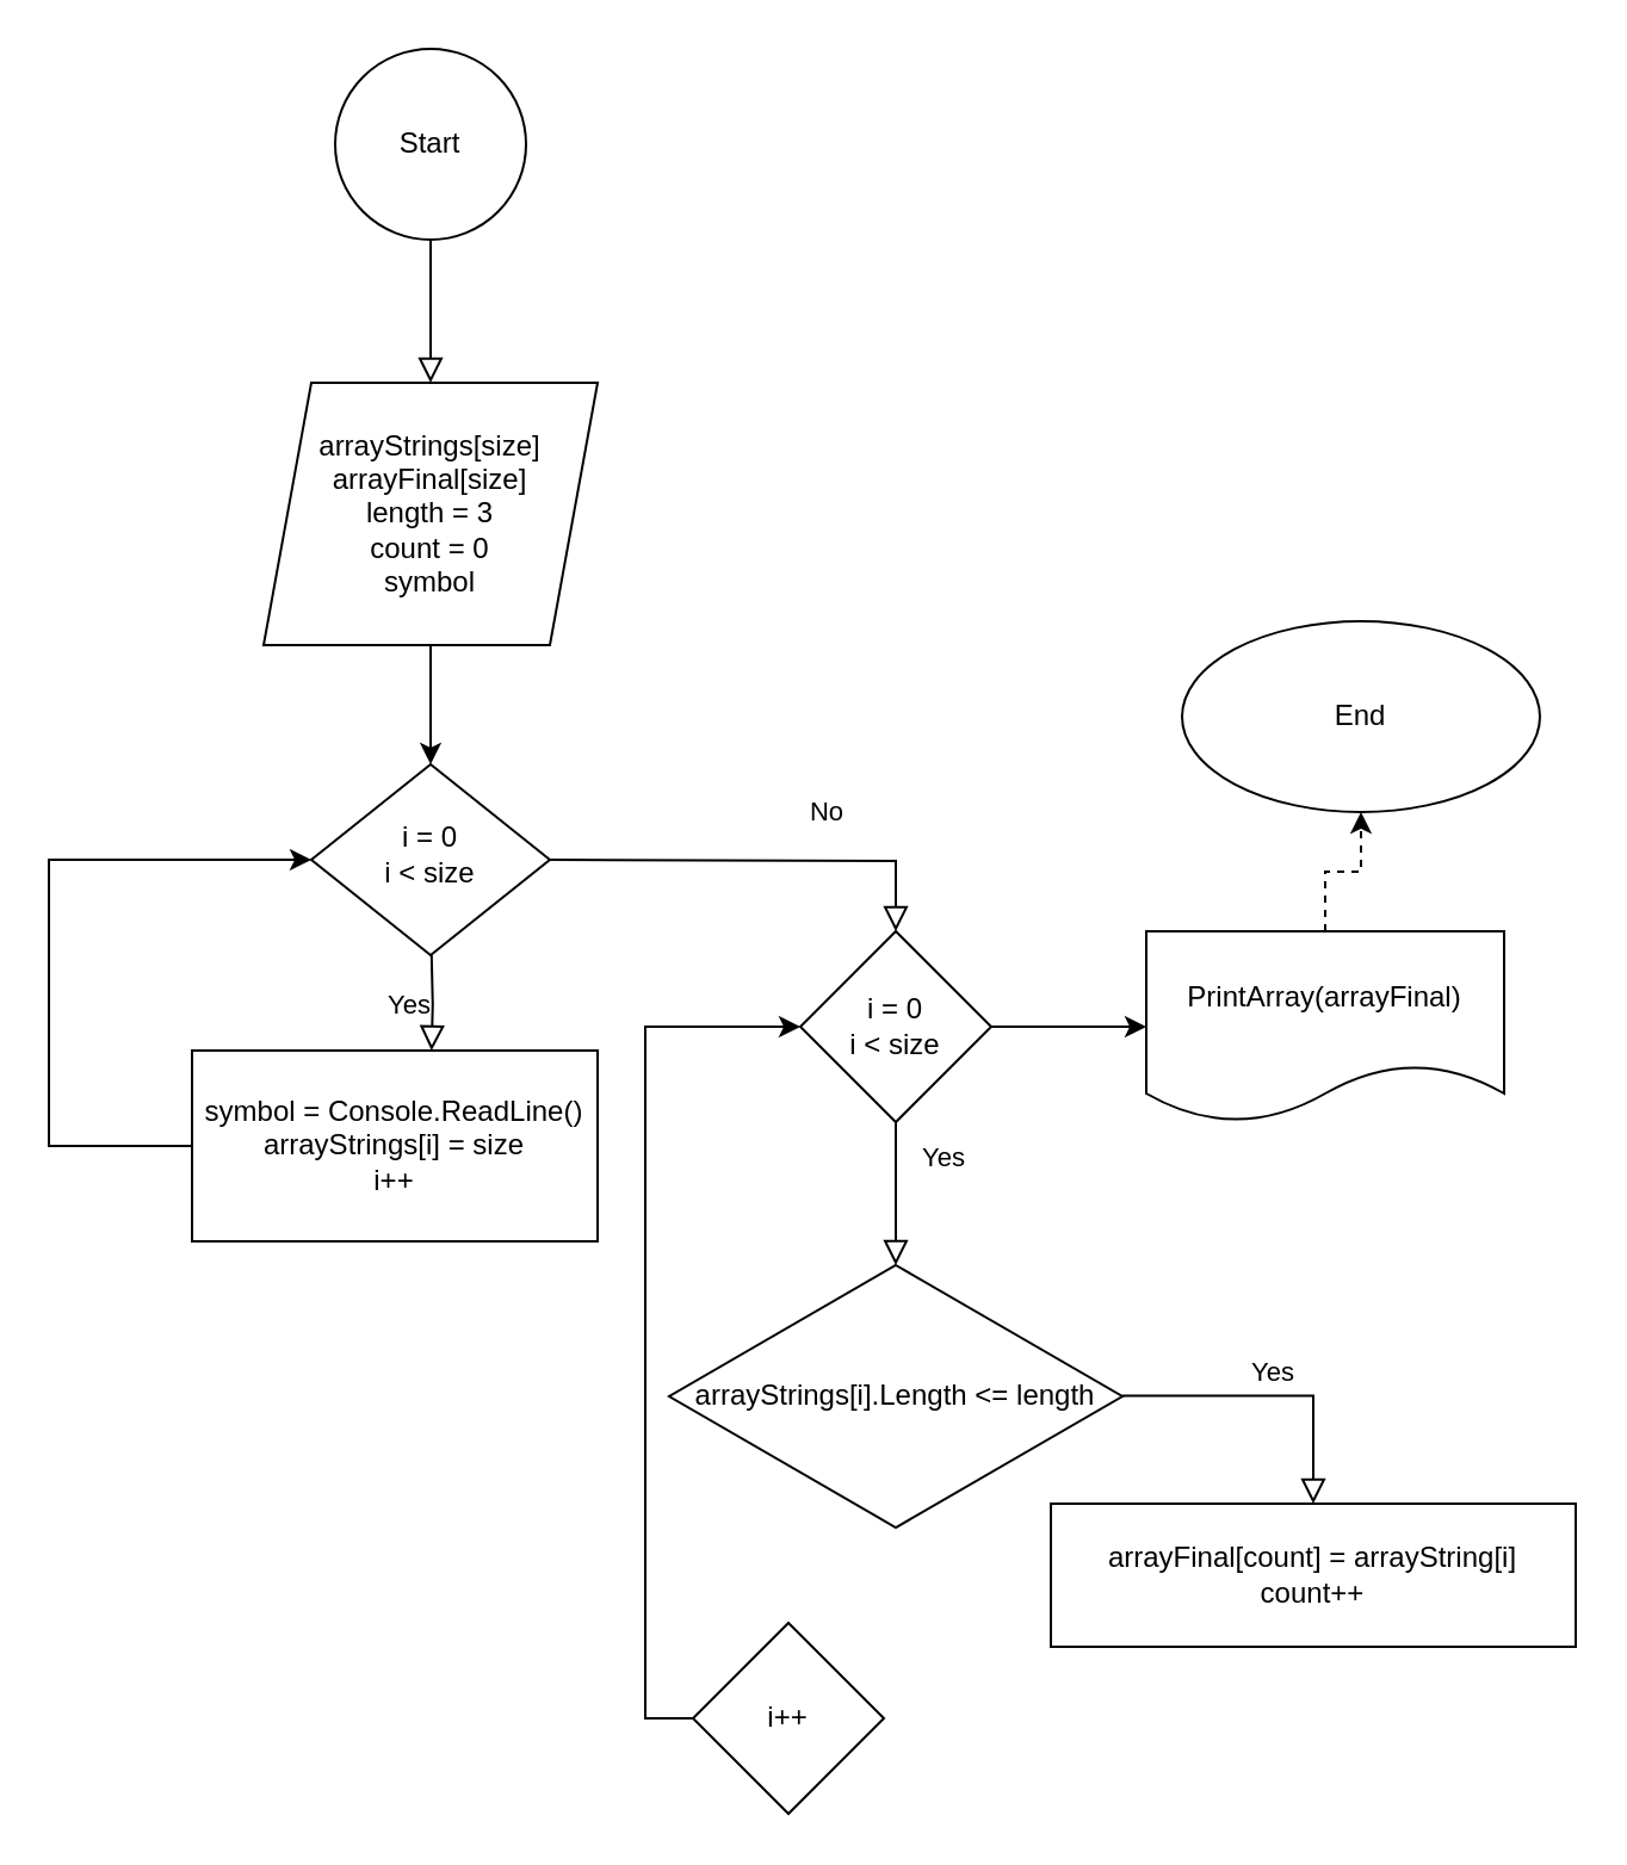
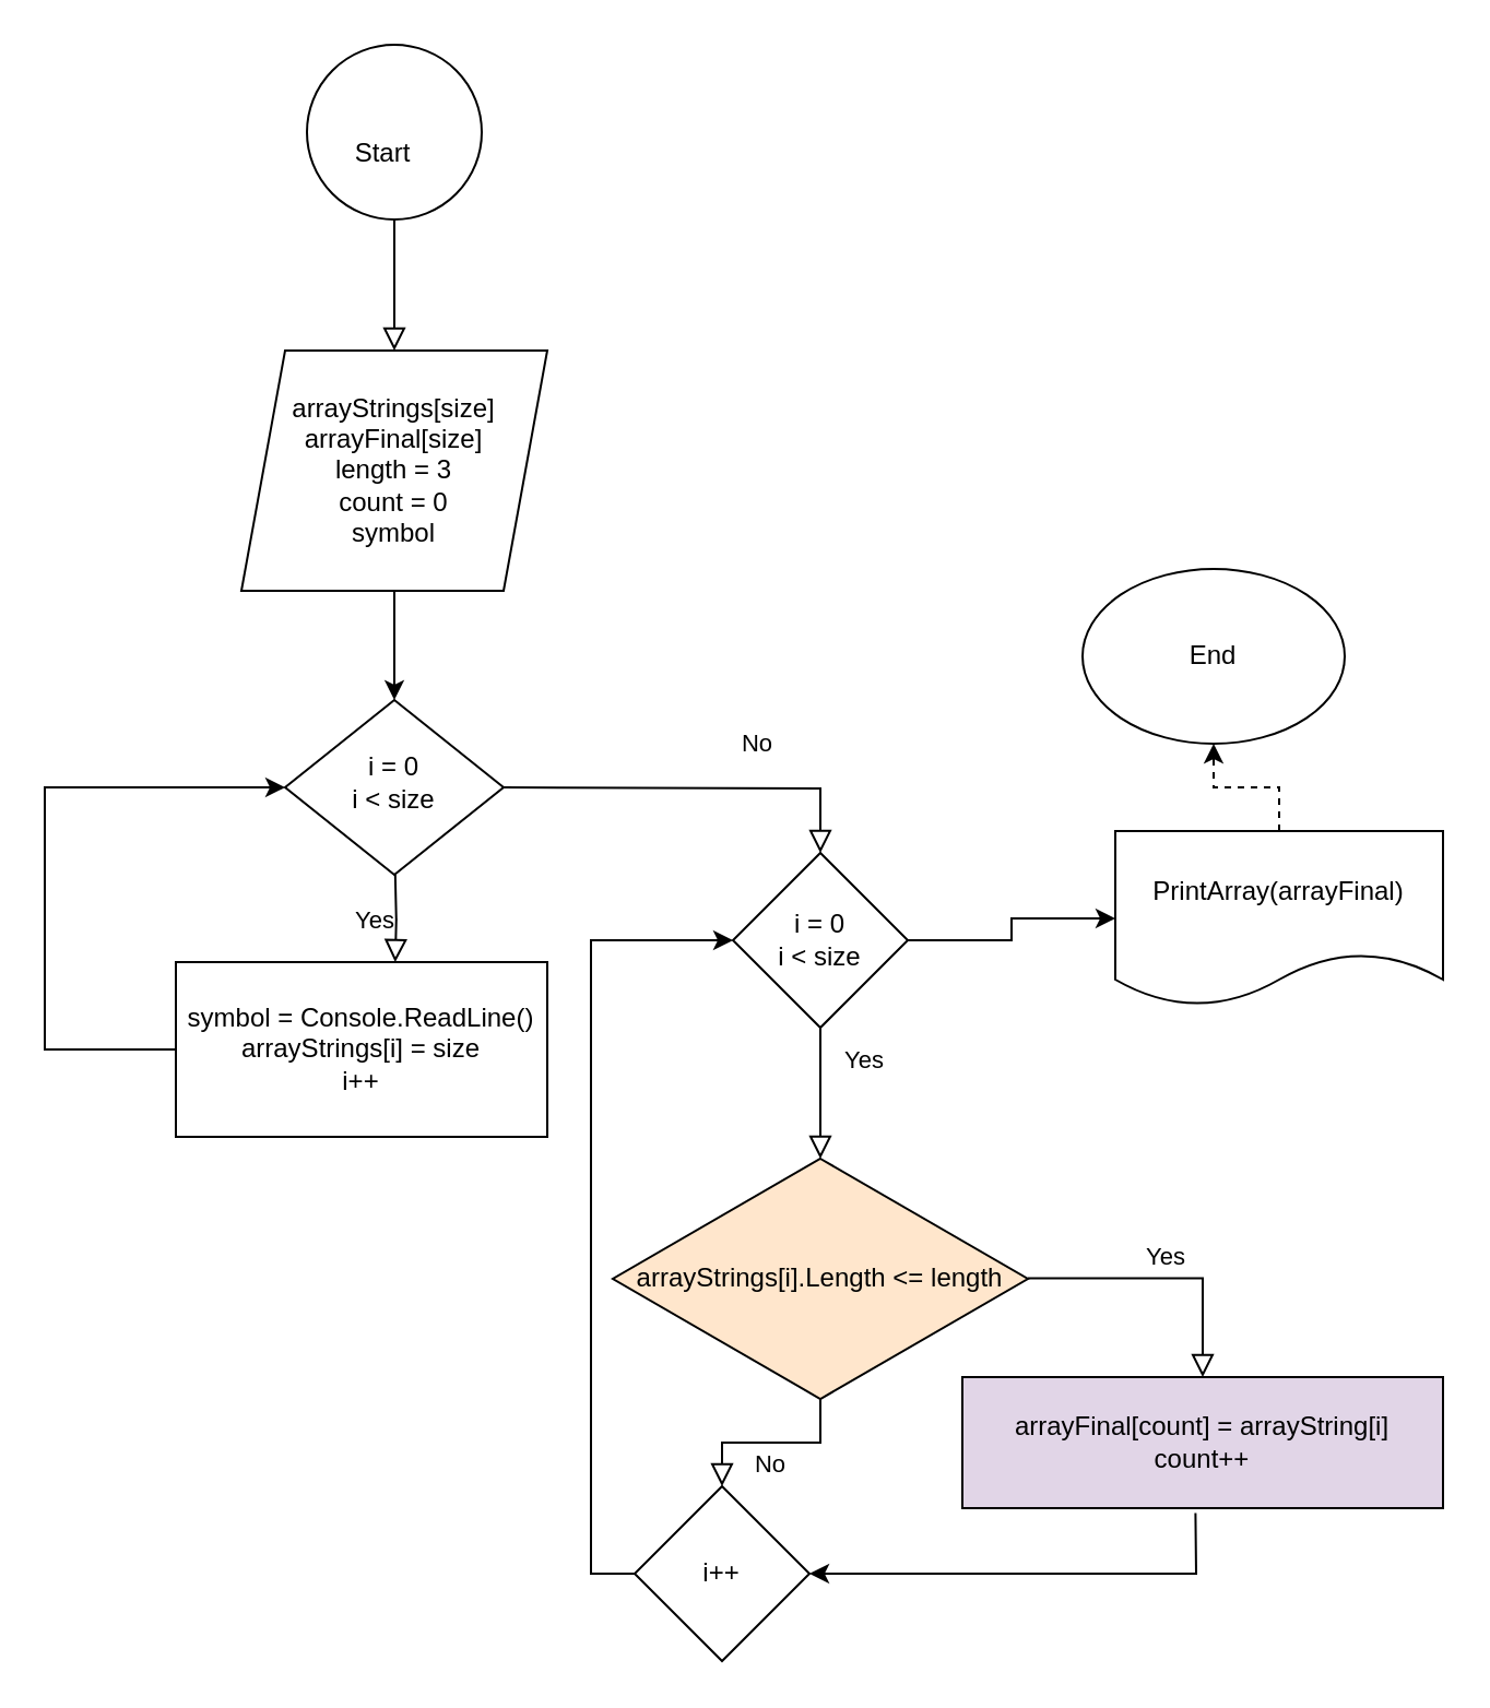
  <mxCell id="0" />
  <mxCell id="1" parent="0" />
  <mxCell id="2" value="" style="rounded=0;html=1;jettySize=auto;orthogonalLoop=1;fontSize=11;endArrow=block;endFill=0;endSize=8;strokeWidth=1;shadow=0;labelBackgroundColor=none;edgeStyle=orthogonalEdgeStyle;" parent="1" edge="1"><mxGeometry relative="1" as="geometry"><mxPoint x="180" y="100" as="sourcePoint" /><mxPoint x="180" y="160" as="targetPoint" /></mxGeometry></mxCell>
  <mxCell id="3" value="Yes" style="rounded=0;html=1;jettySize=auto;orthogonalLoop=1;fontSize=11;endArrow=block;endFill=0;endSize=8;strokeWidth=1;shadow=0;labelBackgroundColor=none;edgeStyle=orthogonalEdgeStyle;" parent="1" edge="1"><mxGeometry y="10" relative="1" as="geometry"><mxPoint as="offset" /><mxPoint x="180.41" y="400" as="sourcePoint" /><mxPoint x="180.41" y="440" as="targetPoint" /></mxGeometry></mxCell>
+ <mxCell id="4" value="No" style="edgeStyle=orthogonalEdgeStyle;rounded=0;html=1;jettySize=auto;orthogonalLoop=1;fontSize=11;endArrow=block;endFill=0;endSize=8;strokeWidth=1;shadow=0;labelBackgroundColor=none;exitX=0.5;exitY=1;exitDx=0;exitDy=0;" parent="1" source="17" target="18" edge="1"><mxGeometry y="10" relative="1" as="geometry"><mxPoint as="offset" /><mxPoint x="360" y="680" as="sourcePoint" /><mxPoint x="360" y="680" as="targetPoint" /></mxGeometry></mxCell>
  <mxCell id="5" value="i = 0&lt;br&gt;i &amp;lt; size" style="rhombus;whiteSpace=wrap;html=1;shadow=0;fontFamily=Helvetica;fontSize=12;align=center;strokeWidth=1;spacing=6;spacingTop=-4;" parent="1" vertex="1"><mxGeometry x="130" y="320" width="100" height="80" as="geometry" /></mxCell>
  <mxCell id="6" value="No" style="rounded=0;html=1;jettySize=auto;orthogonalLoop=1;fontSize=11;endArrow=block;endFill=0;endSize=8;strokeWidth=1;shadow=0;labelBackgroundColor=none;edgeStyle=orthogonalEdgeStyle;" parent="1" target="15" edge="1"><mxGeometry x="0.333" y="20" relative="1" as="geometry"><mxPoint as="offset" /><mxPoint x="230" y="360" as="sourcePoint" /><mxPoint x="350" y="380" as="targetPoint" /></mxGeometry></mxCell>
  <mxCell id="7" value="Yes" style="edgeStyle=orthogonalEdgeStyle;rounded=0;html=1;jettySize=auto;orthogonalLoop=1;fontSize=11;endArrow=block;endFill=0;endSize=8;strokeWidth=1;shadow=0;labelBackgroundColor=none;" parent="1" target="20" edge="1"><mxGeometry y="10" relative="1" as="geometry"><mxPoint as="offset" /><mxPoint x="470" y="584.8" as="sourcePoint" /><mxPoint x="580" y="640" as="targetPoint" /><Array as="points"><mxPoint x="550" y="585" /></Array></mxGeometry></mxCell>
  <mxCell id="8" value="" style="ellipse;whiteSpace=wrap;html=1;aspect=fixed;" parent="1" vertex="1"><mxGeometry x="140" y="20" width="80" height="80" as="geometry" /></mxCell>
- <mxCell id="9" value="Start" style="text;html=1;strokeColor=none;fillColor=none;align=center;verticalAlign=middle;whiteSpace=wrap;rounded=0;" parent="1" vertex="1"><mxGeometry x="150" y="45" width="60" height="30" as="geometry" /></mxCell>
+ <mxCell id="9" value="Start" style="text;html=1;strokeColor=none;fillColor=none;align=center;verticalAlign=middle;whiteSpace=wrap;rounded=0;" parent="1" vertex="1"><mxGeometry x="145" y="55" width="60" height="30" as="geometry" /></mxCell>
  <mxCell id="10" value="arrayStrings[size]&lt;br&gt;arrayFinal[size]&lt;br&gt;length = 3&lt;br&gt;count = 0&lt;br&gt;symbol" style="shape=parallelogram;perimeter=parallelogramPerimeter;whiteSpace=wrap;html=1;fixedSize=1;" parent="1" vertex="1"><mxGeometry x="110" y="160" width="140" height="110" as="geometry" /></mxCell>
  <mxCell id="11" value="" style="endArrow=classic;html=1;rounded=0;exitX=0.5;exitY=1;exitDx=0;exitDy=0;" parent="1" source="10" edge="1"><mxGeometry width="50" height="50" relative="1" as="geometry"><mxPoint x="100" y="430" as="sourcePoint" /><mxPoint x="180" y="320" as="targetPoint" /></mxGeometry></mxCell>
  <mxCell id="12" value="symbol = Console.ReadLine()&lt;br&gt;arrayStrings[i] = size&lt;br&gt;i++" style="rounded=0;whiteSpace=wrap;html=1;" parent="1" vertex="1"><mxGeometry x="80" y="440" width="170" height="80" as="geometry" /></mxCell>
  <mxCell id="13" value="" style="endArrow=classic;html=1;rounded=0;exitX=0;exitY=0.5;exitDx=0;exitDy=0;entryX=0;entryY=0.5;entryDx=0;entryDy=0;" parent="1" source="12" target="5" edge="1"><mxGeometry width="50" height="50" relative="1" as="geometry"><mxPoint x="230" y="280" as="sourcePoint" /><mxPoint x="280" y="230" as="targetPoint" /><Array as="points"><mxPoint x="20" y="480" /><mxPoint x="20" y="360" /></Array></mxGeometry></mxCell>
  <mxCell id="14" style="edgeStyle=orthogonalEdgeStyle;rounded=0;orthogonalLoop=1;jettySize=auto;html=1;" parent="1" source="15" target="23" edge="1"><mxGeometry relative="1" as="geometry"><mxPoint x="540" y="430" as="targetPoint" /></mxGeometry></mxCell>
  <mxCell id="15" value="i = 0&lt;br&gt;i &amp;lt; size" style="rhombus;whiteSpace=wrap;html=1;" parent="1" vertex="1"><mxGeometry x="335" y="390" width="80" height="80" as="geometry" /></mxCell>
  <mxCell id="16" value="Yes" style="rounded=0;html=1;jettySize=auto;orthogonalLoop=1;fontSize=11;endArrow=block;endFill=0;endSize=8;strokeWidth=1;shadow=0;labelBackgroundColor=none;edgeStyle=orthogonalEdgeStyle;exitX=0.5;exitY=1;exitDx=0;exitDy=0;" parent="1" source="15" target="17" edge="1"><mxGeometry x="-0.5" y="20" relative="1" as="geometry"><mxPoint as="offset" /><mxPoint x="359.86" y="470" as="sourcePoint" /><mxPoint x="359.86" y="510" as="targetPoint" /></mxGeometry></mxCell>
- <mxCell id="17" value="arrayStrings[i].Length &amp;lt;= length" style="rhombus;whiteSpace=wrap;html=1;" parent="1" vertex="1"><mxGeometry x="280" y="530" width="190" height="110" as="geometry" /></mxCell>
+ <mxCell id="17" value="arrayStrings[i].Length &amp;lt;= length" style="rhombus;whiteSpace=wrap;html=1;fillColor=#ffe6cc;" parent="1" vertex="1"><mxGeometry x="280" y="530" width="190" height="110" as="geometry" /></mxCell>
  <mxCell id="18" value="i++" style="rhombus;whiteSpace=wrap;html=1;" parent="1" vertex="1"><mxGeometry x="290" y="680" width="80" height="80" as="geometry" /></mxCell>
  <mxCell id="19" value="" style="endArrow=classic;html=1;rounded=0;exitX=0;exitY=0.5;exitDx=0;exitDy=0;entryX=0;entryY=0.5;entryDx=0;entryDy=0;" parent="1" source="18" target="15" edge="1"><mxGeometry width="50" height="50" relative="1" as="geometry"><mxPoint x="250" y="745" as="sourcePoint" /><mxPoint x="240" y="540" as="targetPoint" /><Array as="points"><mxPoint x="270" y="720" /><mxPoint x="270" y="600" /><mxPoint x="270" y="430" /></Array></mxGeometry></mxCell>
- <mxCell id="20" value="arrayFinal[count] = arrayString[i]&lt;br&gt;count++" style="rounded=0;whiteSpace=wrap;html=1;" parent="1" vertex="1"><mxGeometry x="440" y="630" width="220" height="60" as="geometry" /></mxCell>
+ <mxCell id="20" value="arrayFinal[count] = arrayString[i]&lt;br&gt;count++" style="rounded=0;whiteSpace=wrap;html=1;fillColor=#e1d5e7;" parent="1" vertex="1"><mxGeometry x="440" y="630" width="220" height="60" as="geometry" /></mxCell>
+ <mxCell id="21" value="" style="endArrow=classic;html=1;rounded=0;exitX=0.485;exitY=1.038;exitDx=0;exitDy=0;exitPerimeter=0;" parent="1" source="20" target="18" edge="1"><mxGeometry width="50" height="50" relative="1" as="geometry"><mxPoint x="510" y="690" as="sourcePoint" /><mxPoint x="560" y="640" as="targetPoint" /><Array as="points"><mxPoint x="547" y="720" /></Array></mxGeometry></mxCell>
  <mxCell id="22" style="edgeStyle=orthogonalEdgeStyle;rounded=0;orthogonalLoop=1;jettySize=auto;html=1;dashed=1;" parent="1" source="23" target="24" edge="1"><mxGeometry relative="1" as="geometry"><mxPoint x="555" y="330" as="targetPoint" /></mxGeometry></mxCell>
- <mxCell id="23" value="PrintArray(arrayFinal)" style="shape=document;whiteSpace=wrap;html=1;boundedLbl=1;" parent="1" vertex="1"><mxGeometry x="480" y="390" width="150" height="80" as="geometry" /></mxCell>
- <mxCell id="24" value="End" style="ellipse;whiteSpace=wrap;html=1;" parent="1" vertex="1"><mxGeometry x="495" y="260" width="150" height="80" as="geometry" /></mxCell>
+ <mxCell id="23" value="PrintArray(arrayFinal)" style="shape=document;whiteSpace=wrap;html=1;boundedLbl=1;" parent="1" vertex="1"><mxGeometry x="510" y="380" width="150" height="80" as="geometry" /></mxCell>
+ <mxCell id="24" value="End" style="ellipse;whiteSpace=wrap;html=1;" parent="1" vertex="1"><mxGeometry x="495" y="260" width="120" height="80" as="geometry" /></mxCell>
